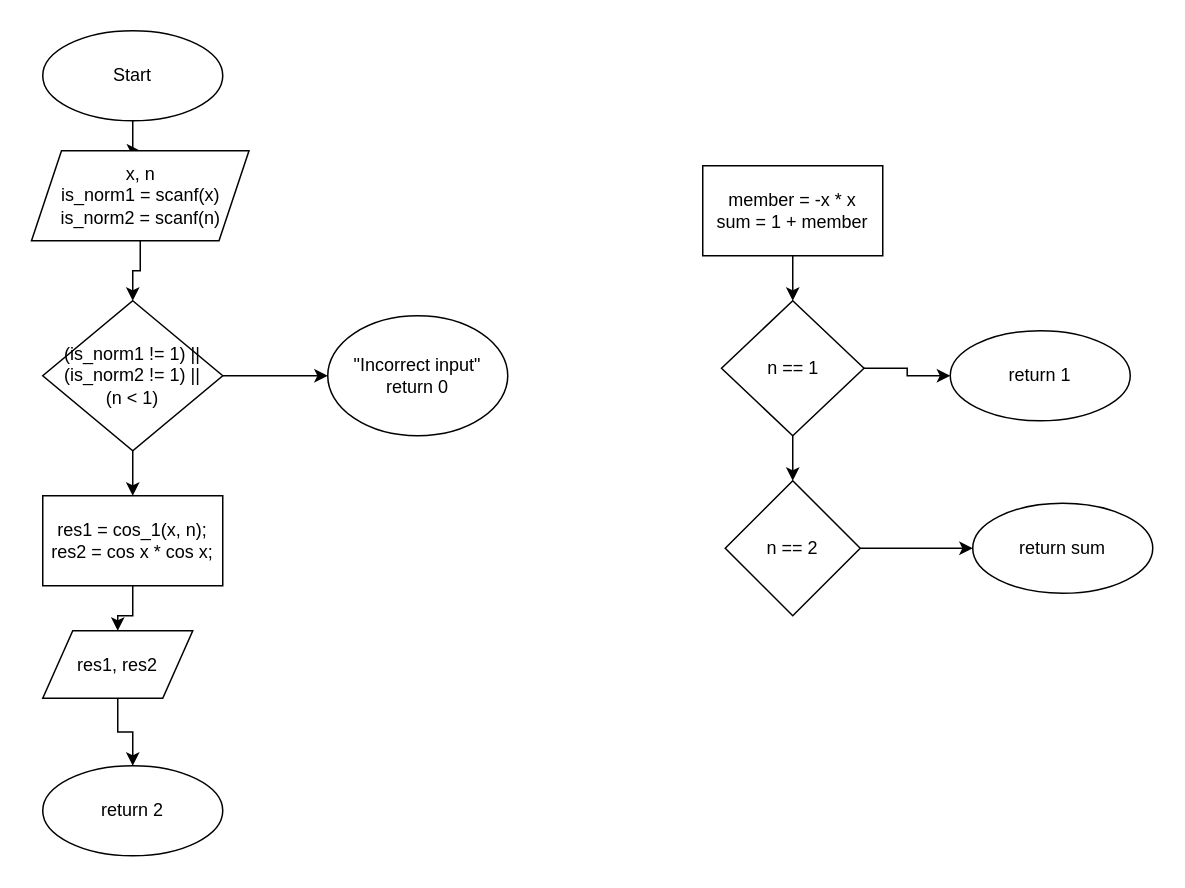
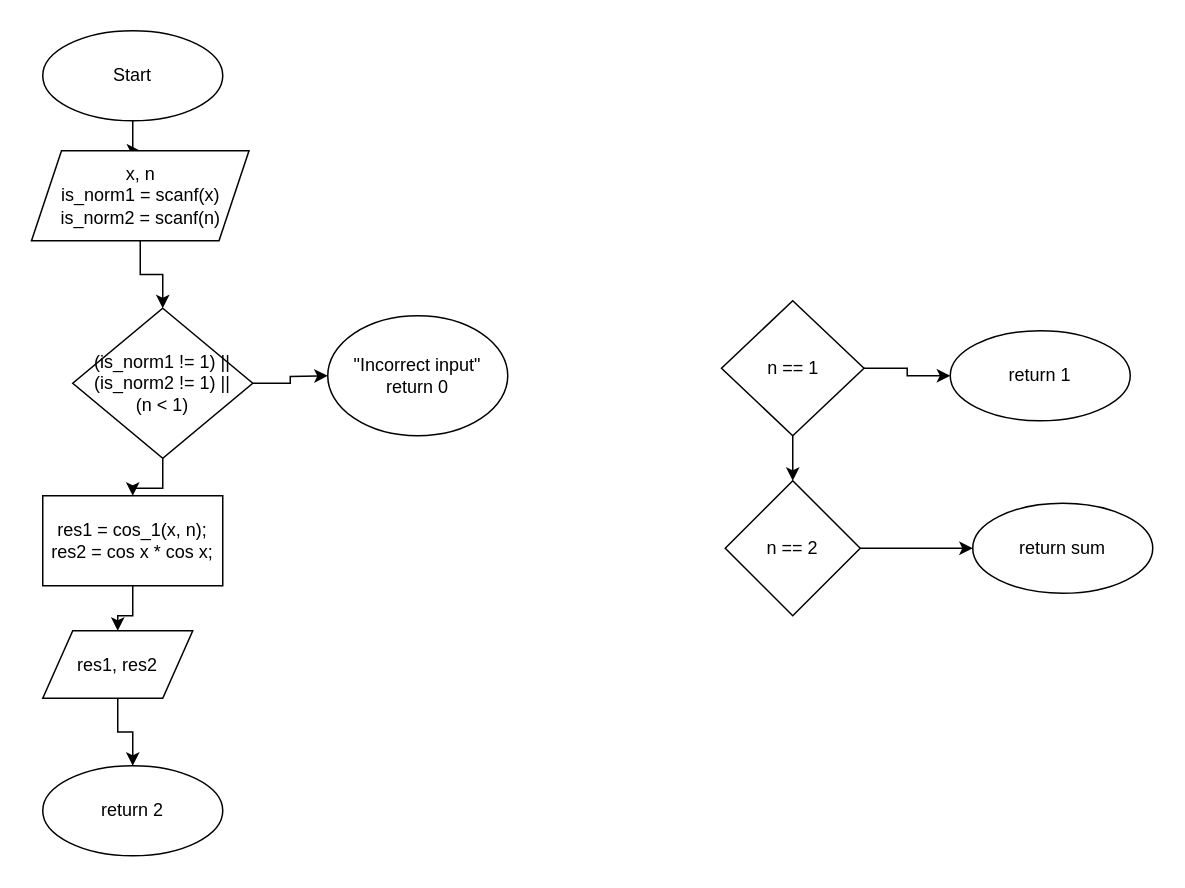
  <mxCell id="0" />
  <mxCell id="1" parent="0" />
  <mxCell id="2" value="" style="edgeStyle=orthogonalEdgeStyle;rounded=0;orthogonalLoop=1;jettySize=auto;html=1;" edge="1" parent="1" source="3" target="5"><mxGeometry relative="1" as="geometry" /></mxCell>
  <mxCell id="3" value="Start" style="ellipse;whiteSpace=wrap;html=1;" vertex="1" parent="1"><mxGeometry x="28" y="20" width="120" height="60" as="geometry" /></mxCell>
  <mxCell id="4" value="" style="edgeStyle=orthogonalEdgeStyle;rounded=0;orthogonalLoop=1;jettySize=auto;html=1;" edge="1" parent="1" source="5" target="8"><mxGeometry relative="1" as="geometry" /></mxCell>
  <mxCell id="5" value="x, n&lt;br&gt;is_norm1 = scanf(x)&lt;br&gt;is_norm2 = scanf(n)" style="shape=parallelogram;perimeter=parallelogramPerimeter;whiteSpace=wrap;html=1;fixedSize=1;" vertex="1" parent="1"><mxGeometry x="20.5" y="100" width="145" height="60" as="geometry" /></mxCell>
  <mxCell id="6" value="" style="edgeStyle=orthogonalEdgeStyle;rounded=0;orthogonalLoop=1;jettySize=auto;html=1;" edge="1" parent="1" source="8"><mxGeometry relative="1" as="geometry"><mxPoint x="218" y="250" as="targetPoint" /></mxGeometry></mxCell>
  <mxCell id="7" value="" style="edgeStyle=orthogonalEdgeStyle;rounded=0;orthogonalLoop=1;jettySize=auto;html=1;" edge="1" parent="1" source="8" target="11"><mxGeometry relative="1" as="geometry" /></mxCell>
- <mxCell id="8" value="(is_norm1 != 1) ||&lt;br&gt;(is_norm2 != 1) ||&lt;br&gt;(n &amp;lt; 1)" style="rhombus;whiteSpace=wrap;html=1;" vertex="1" parent="1"><mxGeometry x="28" y="200" width="120" height="100" as="geometry" /></mxCell>
+ <mxCell id="8" value="(is_norm1 != 1) ||&lt;br&gt;(is_norm2 != 1) ||&lt;br&gt;(n &amp;lt; 1)" style="rhombus;whiteSpace=wrap;html=1;" vertex="1" parent="1"><mxGeometry x="48" y="205" width="120" height="100" as="geometry" /></mxCell>
  <mxCell id="9" value="&quot;Incorrect input&quot;&lt;br&gt;return 0" style="ellipse;whiteSpace=wrap;html=1;" vertex="1" parent="1"><mxGeometry x="218" y="210" width="120" height="80" as="geometry" /></mxCell>
  <mxCell id="10" value="" style="edgeStyle=orthogonalEdgeStyle;rounded=0;orthogonalLoop=1;jettySize=auto;html=1;" edge="1" parent="1" source="11" target="13"><mxGeometry relative="1" as="geometry" /></mxCell>
  <mxCell id="11" value="res1 = cos_1(x, n);&lt;br&gt;res2 = cos x * cos x;" style="whiteSpace=wrap;html=1;" vertex="1" parent="1"><mxGeometry x="28" y="330" width="120" height="60" as="geometry" /></mxCell>
  <mxCell id="12" value="" style="edgeStyle=orthogonalEdgeStyle;rounded=0;orthogonalLoop=1;jettySize=auto;html=1;" edge="1" parent="1" source="13" target="14"><mxGeometry relative="1" as="geometry" /></mxCell>
  <mxCell id="13" value="res1, res2" style="shape=parallelogram;perimeter=parallelogramPerimeter;whiteSpace=wrap;html=1;fixedSize=1;" vertex="1" parent="1"><mxGeometry x="28" y="420" width="100" height="45" as="geometry" /></mxCell>
  <mxCell id="14" value="return 2" style="ellipse;whiteSpace=wrap;html=1;" vertex="1" parent="1"><mxGeometry x="28" y="510" width="120" height="60" as="geometry" /></mxCell>
- <mxCell id="15" value="" style="edgeStyle=orthogonalEdgeStyle;rounded=0;orthogonalLoop=1;jettySize=auto;html=1;" edge="1" parent="1" source="16" target="19"><mxGeometry relative="1" as="geometry" /></mxCell>
- <mxCell id="16" value="member = -x * x&lt;br&gt;sum = 1 + member" style="whiteSpace=wrap;html=1;" vertex="1" parent="1"><mxGeometry x="468" y="110" width="120" height="60" as="geometry" /></mxCell>
  <mxCell id="17" value="" style="edgeStyle=orthogonalEdgeStyle;rounded=0;orthogonalLoop=1;jettySize=auto;html=1;" edge="1" parent="1" source="19" target="20"><mxGeometry relative="1" as="geometry" /></mxCell>
  <mxCell id="18" value="" style="edgeStyle=orthogonalEdgeStyle;rounded=0;orthogonalLoop=1;jettySize=auto;html=1;" edge="1" parent="1" source="19" target="22"><mxGeometry relative="1" as="geometry" /></mxCell>
  <mxCell id="19" value="n == 1" style="rhombus;whiteSpace=wrap;html=1;" vertex="1" parent="1"><mxGeometry x="480.5" y="200" width="95" height="90" as="geometry" /></mxCell>
  <mxCell id="20" value="return 1" style="ellipse;whiteSpace=wrap;html=1;" vertex="1" parent="1"><mxGeometry x="633" y="220" width="120" height="60" as="geometry" /></mxCell>
  <mxCell id="21" value="" style="edgeStyle=orthogonalEdgeStyle;rounded=0;orthogonalLoop=1;jettySize=auto;html=1;" edge="1" parent="1" source="22" target="23"><mxGeometry relative="1" as="geometry" /></mxCell>
  <mxCell id="22" value="n == 2" style="rhombus;whiteSpace=wrap;html=1;" vertex="1" parent="1"><mxGeometry x="483" y="320" width="90" height="90" as="geometry" /></mxCell>
  <mxCell id="23" value="return sum" style="ellipse;whiteSpace=wrap;html=1;" vertex="1" parent="1"><mxGeometry x="648" y="335" width="120" height="60" as="geometry" /></mxCell>
